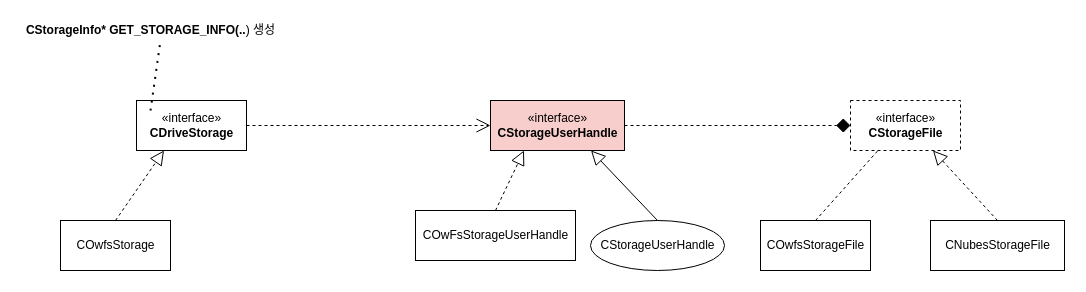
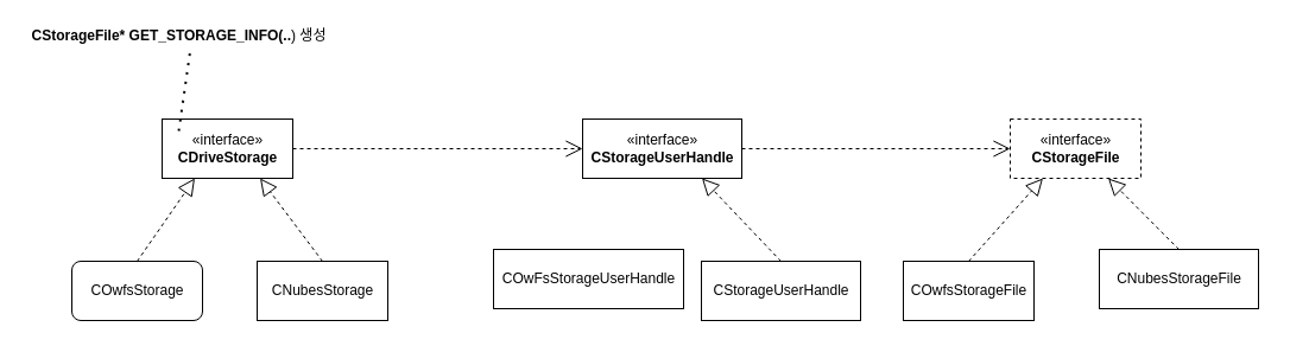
  <mxCell id="0" />
  <mxCell id="1" parent="0" />
  <mxCell id="2" value="" style="group" vertex="1" connectable="0" parent="1"><mxGeometry x="60" y="100" width="266" height="170" as="geometry" /></mxCell>
  <mxCell id="3" value="«interface»&lt;br&gt;&lt;b&gt;CDriveStorage&lt;/b&gt;" style="html=1;" vertex="1" parent="2"><mxGeometry x="76" width="110" height="50" as="geometry" /></mxCell>
- <mxCell id="4" value="COwfsStorage" style="html=1;" vertex="1" parent="2"><mxGeometry y="120" width="110" height="50" as="geometry" /></mxCell>
+ <mxCell id="4" value="COwfsStorage" style="html=1;rounded=1;" vertex="1" parent="2"><mxGeometry y="120" width="110" height="50" as="geometry" /></mxCell>
+ <mxCell id="5" value="CNubesStorage" style="html=1;" vertex="1" parent="2"><mxGeometry x="156" y="120" width="110" height="50" as="geometry" /></mxCell>
  <mxCell id="6" value="" style="endArrow=block;dashed=1;endFill=0;endSize=12;html=1;exitX=0.5;exitY=0;exitDx=0;exitDy=0;entryX=0.25;entryY=1;entryDx=0;entryDy=0;" edge="1" parent="2" source="4" target="3"><mxGeometry width="160" relative="1" as="geometry"><mxPoint x="46" y="30" as="sourcePoint" /><mxPoint x="206" y="30" as="targetPoint" /></mxGeometry></mxCell>
+ <mxCell id="7" value="" style="endArrow=block;dashed=1;endFill=0;endSize=12;html=1;exitX=0.5;exitY=0;exitDx=0;exitDy=0;entryX=0.75;entryY=1;entryDx=0;entryDy=0;" edge="1" parent="2" source="5" target="3"><mxGeometry width="160" relative="1" as="geometry"><mxPoint x="65" y="130" as="sourcePoint" /><mxPoint x="113.5" y="60" as="targetPoint" /></mxGeometry></mxCell>
  <mxCell id="8" value="" style="group" vertex="1" connectable="0" parent="1"><mxGeometry x="760" y="100" width="304" height="170" as="geometry" /></mxCell>
  <mxCell id="9" value="«interface»&lt;br&gt;&lt;b&gt;CStorageFile&lt;/b&gt;" style="html=1;dashed=1;" vertex="1" parent="8"><mxGeometry x="90" width="110" height="50" as="geometry" /></mxCell>
  <mxCell id="10" value="COwfsStorageFile" style="html=1;" vertex="1" parent="8"><mxGeometry y="120" width="110" height="50" as="geometry" /></mxCell>
- <mxCell id="11" value="CNubesStorageFile" style="html=1;" vertex="1" parent="8"><mxGeometry x="170" y="120" width="134" height="50" as="geometry" /></mxCell>
- <mxCell id="12" value="" style="endArrow=none;dashed=1;endFill=0;endSize=12;html=1;exitX=0.5;exitY=0;exitDx=0;exitDy=0;entryX=0.25;entryY=1;entryDx=0;entryDy=0;" edge="1" parent="8" source="10" target="9"><mxGeometry width="160" as="geometry"><mxPoint x="46" y="30" as="sourcePoint" /><mxPoint x="206" y="30" as="targetPoint" /></mxGeometry></mxCell>
+ <mxCell id="11" value="CNubesStorageFile" style="html=1;" vertex="1" parent="8"><mxGeometry x="165" y="110" width="134" height="50" as="geometry" /></mxCell>
+ <mxCell id="12" value="" style="endArrow=block;dashed=1;endFill=0;endSize=12;html=1;exitX=0.5;exitY=0;exitDx=0;exitDy=0;entryX=0.25;entryY=1;entryDx=0;entryDy=0;" edge="1" parent="8" source="10" target="9"><mxGeometry width="160" as="geometry"><mxPoint x="46" y="30" as="sourcePoint" /><mxPoint x="206" y="30" as="targetPoint" /></mxGeometry></mxCell>
  <mxCell id="13" value="" style="endArrow=block;dashed=1;endFill=0;endSize=12;html=1;exitX=0.5;exitY=0;exitDx=0;exitDy=0;entryX=0.75;entryY=1;entryDx=0;entryDy=0;" edge="1" parent="8" source="11" target="9"><mxGeometry width="160" as="geometry"><mxPoint x="65" y="130" as="sourcePoint" /><mxPoint x="113.5" y="60" as="targetPoint" /></mxGeometry></mxCell>
  <mxCell id="14" value="" style="group" vertex="1" connectable="0" parent="1"><mxGeometry x="410" y="100" width="314" height="170" as="geometry" /></mxCell>
- <mxCell id="15" value="«interface»&lt;br&gt;&lt;b&gt;CStorageUserHandle&lt;/b&gt;" style="html=1;fillColor=#f8cecc;" vertex="1" parent="14"><mxGeometry x="80" width="134" height="50" as="geometry" /></mxCell>
+ <mxCell id="15" value="«interface»&lt;br&gt;&lt;b&gt;CStorageUserHandle&lt;/b&gt;" style="html=1;" vertex="1" parent="14"><mxGeometry x="80" width="134" height="50" as="geometry" /></mxCell>
  <mxCell id="16" value="COwFsStorageUserHandle" style="html=1;" vertex="1" parent="14"><mxGeometry x="5" y="110" width="160" height="50" as="geometry" /></mxCell>
- <mxCell id="17" value="CStorageUserHandle" style="ellipse;html=1;" vertex="1" parent="14"><mxGeometry x="180" y="120" width="134" height="50" as="geometry" /></mxCell>
- <mxCell id="18" value="" style="endArrow=block;dashed=1;endFill=0;endSize=12;html=1;exitX=0.5;exitY=0;exitDx=0;exitDy=0;entryX=0.25;entryY=1;entryDx=0;entryDy=0;" edge="1" parent="14" source="16" target="15"><mxGeometry width="160" as="geometry"><mxPoint x="46" y="30" as="sourcePoint" /><mxPoint x="206" y="30" as="targetPoint" /></mxGeometry></mxCell>
- <mxCell id="19" value="" style="endArrow=block;dashed=0;endFill=0;endSize=12;html=1;exitX=0.5;exitY=0;exitDx=0;exitDy=0;entryX=0.75;entryY=1;entryDx=0;entryDy=0;" edge="1" parent="14" source="17" target="15"><mxGeometry width="160" as="geometry"><mxPoint x="65" y="130" as="sourcePoint" /><mxPoint x="113.5" y="60" as="targetPoint" /></mxGeometry></mxCell>
+ <mxCell id="17" value="CStorageUserHandle" style="html=1;" vertex="1" parent="14"><mxGeometry x="180" y="120" width="134" height="50" as="geometry" /></mxCell>
+ <mxCell id="19" value="" style="endArrow=block;dashed=1;endFill=0;endSize=12;html=1;exitX=0.5;exitY=0;exitDx=0;exitDy=0;entryX=0.75;entryY=1;entryDx=0;entryDy=0;" edge="1" parent="14" source="17" target="15"><mxGeometry width="160" as="geometry"><mxPoint x="65" y="130" as="sourcePoint" /><mxPoint x="113.5" y="60" as="targetPoint" /></mxGeometry></mxCell>
  <mxCell id="20" value="" style="endArrow=open;endSize=12;dashed=1;html=1;exitX=1;exitY=0.5;exitDx=0;exitDy=0;entryX=0;entryY=0.5;entryDx=0;entryDy=0;" edge="1" parent="1" source="3" target="15"><mxGeometry width="160" relative="1" as="geometry"><mxPoint x="480" y="370" as="sourcePoint" /><mxPoint x="640" y="370" as="targetPoint" /><Array as="points" /></mxGeometry></mxCell>
- <mxCell id="21" value="" style="endArrow=diamond;endSize=12;dashed=1;html=1;exitX=1;exitY=0.5;exitDx=0;exitDy=0;entryX=0;entryY=0.5;entryDx=0;entryDy=0;" edge="1" parent="1" source="15" target="9"><mxGeometry width="160" relative="1" as="geometry"><mxPoint x="256" y="135" as="sourcePoint" /><mxPoint x="500" y="135" as="targetPoint" /><Array as="points" /></mxGeometry></mxCell>
- <mxCell id="22" value="&lt;b&gt;CStorageInfo* GET_STORAGE_INFO(..&lt;/b&gt;) 생성" style="text;html=1;align=center;verticalAlign=middle;resizable=0;points=[];autosize=1;strokeColor=none;" vertex="1" parent="1"><mxGeometry x="20" y="20" width="260" height="20" as="geometry" /></mxCell>
+ <mxCell id="21" value="" style="endArrow=open;endSize=12;dashed=1;html=1;exitX=1;exitY=0.5;exitDx=0;exitDy=0;entryX=0;entryY=0.5;entryDx=0;entryDy=0;" edge="1" parent="1" source="15" target="9"><mxGeometry width="160" relative="1" as="geometry"><mxPoint x="256" y="135" as="sourcePoint" /><mxPoint x="500" y="135" as="targetPoint" /><Array as="points" /></mxGeometry></mxCell>
+ <mxCell id="22" value="&lt;b&gt;CStorageFile* GET_STORAGE_INFO(..&lt;/b&gt;) 생성" style="text;html=1;align=center;verticalAlign=middle;resizable=0;points=[];autosize=1;strokeColor=none;" vertex="1" parent="1"><mxGeometry x="20" y="20" width="260" height="20" as="geometry" /></mxCell>
  <mxCell id="23" value="" style="endArrow=none;dashed=1;html=1;dashPattern=1 3;strokeWidth=2;" edge="1" parent="1"><mxGeometry width="50" height="50" relative="1" as="geometry"><mxPoint x="150" y="110" as="sourcePoint" /><mxPoint x="160" y="40" as="targetPoint" /></mxGeometry></mxCell>
